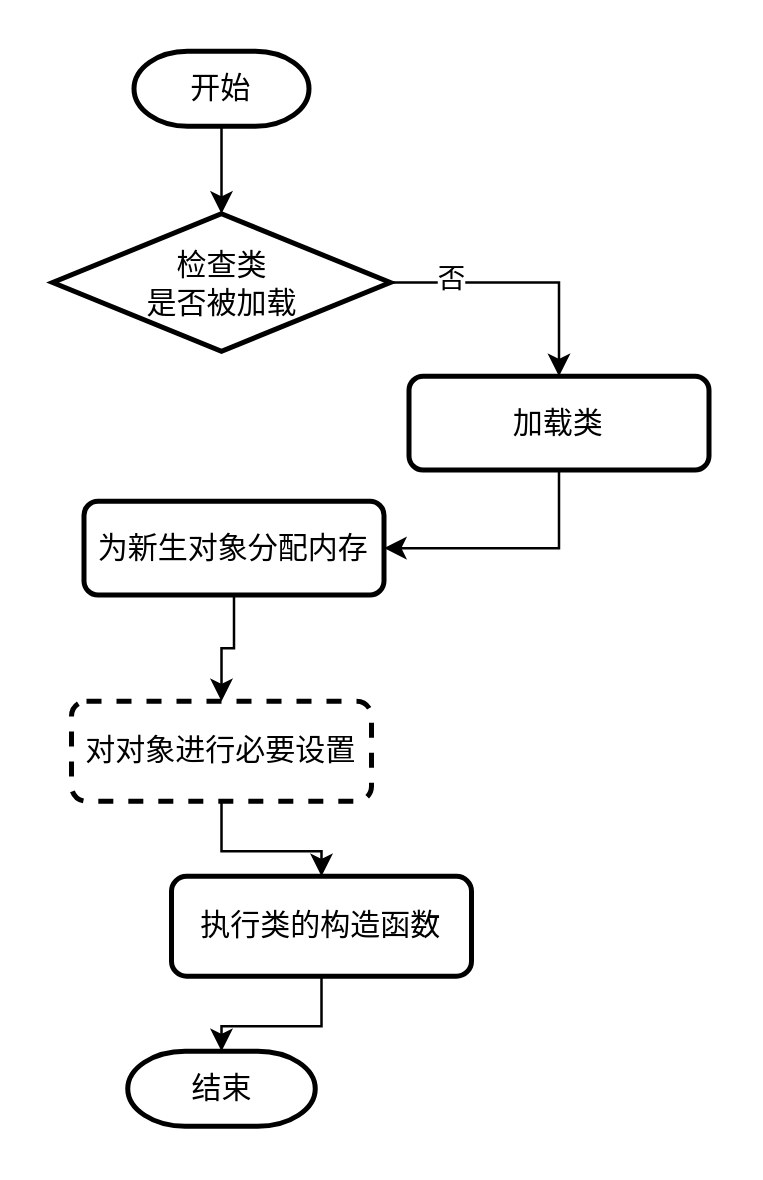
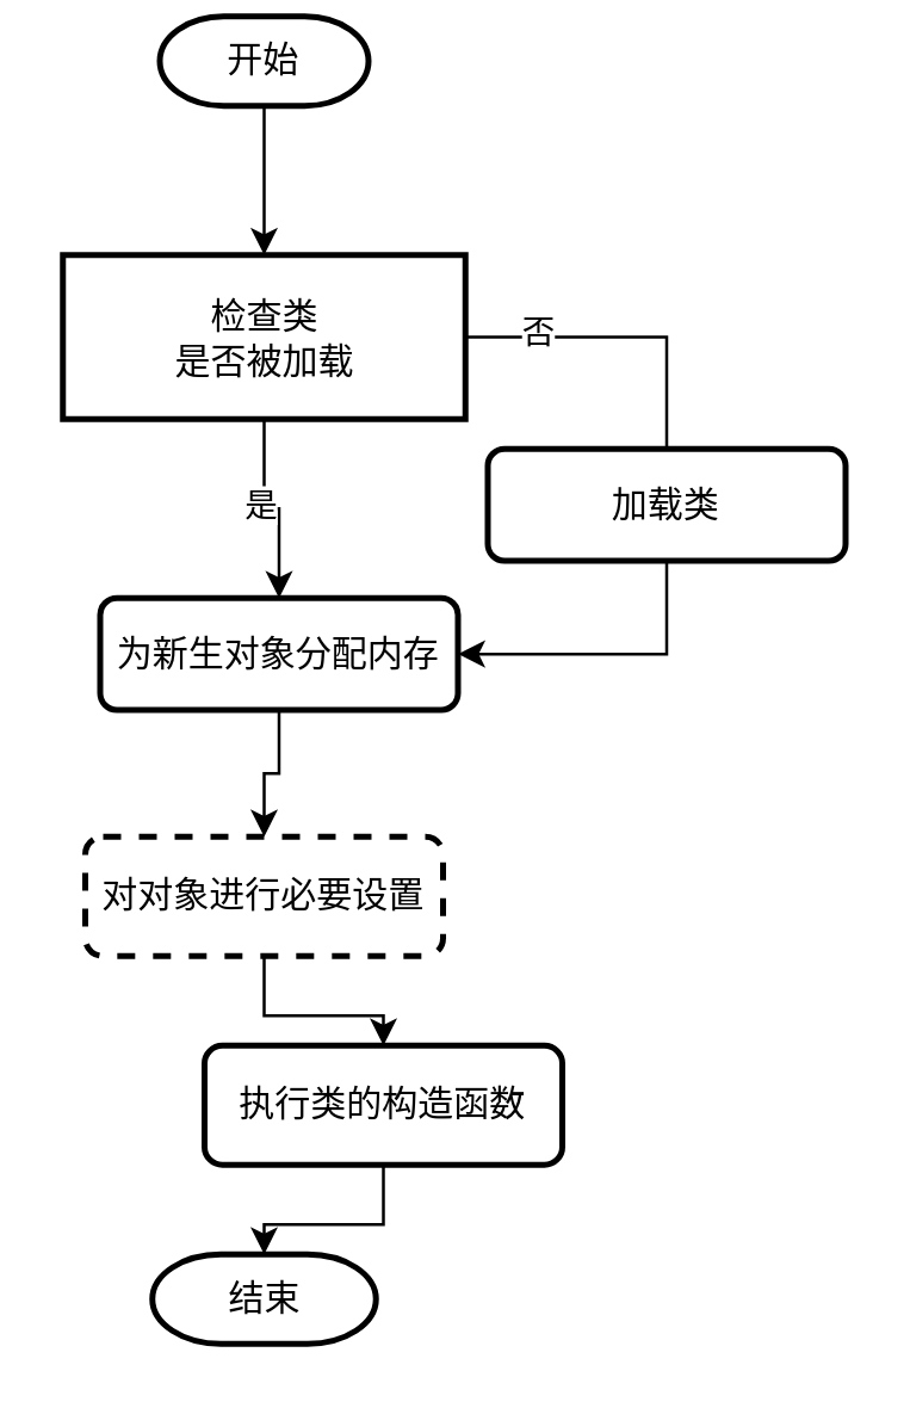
  <mxCell id="0" />
  <mxCell id="1" parent="0" />
  <mxCell id="2" value="" style="edgeStyle=orthogonalEdgeStyle;rounded=0;orthogonalLoop=1;jettySize=auto;html=1;" edge="1" parent="1" source="3" target="8"><mxGeometry relative="1" as="geometry" /></mxCell>
- <mxCell id="3" value="&lt;font style=&quot;font-size: 12px;&quot;&gt;开始&lt;/font&gt;" style="strokeWidth=2;html=1;shape=mxgraph.flowchart.terminator;whiteSpace=wrap;" vertex="1" parent="1"><mxGeometry x="53" y="20" width="70" height="30" as="geometry" /></mxCell>
- <mxCell id="6" style="edgeStyle=orthogonalEdgeStyle;rounded=0;orthogonalLoop=1;jettySize=auto;html=1;entryX=0.5;entryY=0;entryDx=0;entryDy=0;" edge="1" parent="1" source="8" target="12"><mxGeometry relative="1" as="geometry"><mxPoint x="233" y="170" as="targetPoint" /></mxGeometry></mxCell>
+ <mxCell id="3" value="&lt;font style=&quot;font-size: 12px;&quot;&gt;开始&lt;/font&gt;" style="strokeWidth=2;html=1;shape=mxgraph.flowchart.terminator;whiteSpace=wrap;" vertex="1" parent="1"><mxGeometry x="53" y="5" width="70" height="30" as="geometry" /></mxCell>
+ <mxCell id="4" value="" style="edgeStyle=orthogonalEdgeStyle;rounded=0;orthogonalLoop=1;jettySize=auto;html=1;" edge="1" parent="1" source="8" target="10"><mxGeometry relative="1" as="geometry" /></mxCell>
+ <mxCell id="5" value="是" style="edgeLabel;html=1;align=center;verticalAlign=middle;resizable=0;points=[];" vertex="1" connectable="0" parent="4"><mxGeometry x="-0.145" y="-2" relative="1" as="geometry"><mxPoint as="offset" /></mxGeometry></mxCell>
+ <mxCell id="6" style="edgeStyle=orthogonalEdgeStyle;rounded=0;orthogonalLoop=1;jettySize=auto;html=1;entryX=0.5;entryY=0;entryDx=0;entryDy=0;endArrow=none;" edge="1" parent="1" source="8" target="12"><mxGeometry relative="1" as="geometry"><mxPoint x="233" y="170" as="targetPoint" /></mxGeometry></mxCell>
  <mxCell id="7" value="否" style="edgeLabel;html=1;align=center;verticalAlign=middle;resizable=0;points=[];" vertex="1" connectable="0" parent="6"><mxGeometry x="-0.54" y="2" relative="1" as="geometry"><mxPoint as="offset" /></mxGeometry></mxCell>
- <mxCell id="8" value="检查类&lt;div&gt;是否被加载&lt;/div&gt;" style="rhombus;whiteSpace=wrap;html=1;strokeWidth=2;" vertex="1" parent="1"><mxGeometry x="20.5" y="85" width="135" height="55" as="geometry" /></mxCell>
+ <mxCell id="8" value="检查类&lt;div&gt;是否被加载&lt;/div&gt;" style="whiteSpace=wrap;html=1;strokeWidth=2;rounded=0;" vertex="1" parent="1"><mxGeometry x="20.5" y="85" width="135" height="55" as="geometry" /></mxCell>
  <mxCell id="9" value="" style="edgeStyle=orthogonalEdgeStyle;rounded=0;orthogonalLoop=1;jettySize=auto;html=1;" edge="1" parent="1" source="10" target="14"><mxGeometry relative="1" as="geometry" /></mxCell>
  <mxCell id="10" value="为新生对象分配内存" style="rounded=1;whiteSpace=wrap;html=1;strokeWidth=2;" vertex="1" parent="1"><mxGeometry x="33" y="200" width="120" height="37.5" as="geometry" /></mxCell>
  <mxCell id="11" style="edgeStyle=orthogonalEdgeStyle;rounded=0;orthogonalLoop=1;jettySize=auto;html=1;entryX=1;entryY=0.5;entryDx=0;entryDy=0;exitX=0.5;exitY=1;exitDx=0;exitDy=0;" edge="1" parent="1" source="12" target="10"><mxGeometry relative="1" as="geometry" /></mxCell>
  <mxCell id="12" value="加载类" style="rounded=1;whiteSpace=wrap;html=1;strokeWidth=2;" vertex="1" parent="1"><mxGeometry x="163" y="150" width="120" height="37.5" as="geometry" /></mxCell>
  <mxCell id="13" value="" style="edgeStyle=orthogonalEdgeStyle;rounded=0;orthogonalLoop=1;jettySize=auto;html=1;" edge="1" parent="1" source="14" target="16"><mxGeometry relative="1" as="geometry" /></mxCell>
  <mxCell id="14" value="对对象进行必要设置" style="rounded=1;whiteSpace=wrap;html=1;strokeWidth=2;dashed=1;" vertex="1" parent="1"><mxGeometry x="28" y="280" width="120" height="40" as="geometry" /></mxCell>
  <mxCell id="15" value="" style="edgeStyle=orthogonalEdgeStyle;rounded=0;orthogonalLoop=1;jettySize=auto;html=1;" edge="1" parent="1" source="16" target="17"><mxGeometry relative="1" as="geometry"><mxPoint x="88" y="460" as="targetPoint" /></mxGeometry></mxCell>
  <mxCell id="16" value="执行类的构造函数" style="rounded=1;whiteSpace=wrap;html=1;strokeWidth=2;" vertex="1" parent="1"><mxGeometry x="68" y="350" width="120" height="40" as="geometry" /></mxCell>
  <mxCell id="17" value="结束" style="strokeWidth=2;html=1;shape=mxgraph.flowchart.terminator;whiteSpace=wrap;" vertex="1" parent="1"><mxGeometry x="50.5" y="420" width="75" height="30" as="geometry" /></mxCell>
